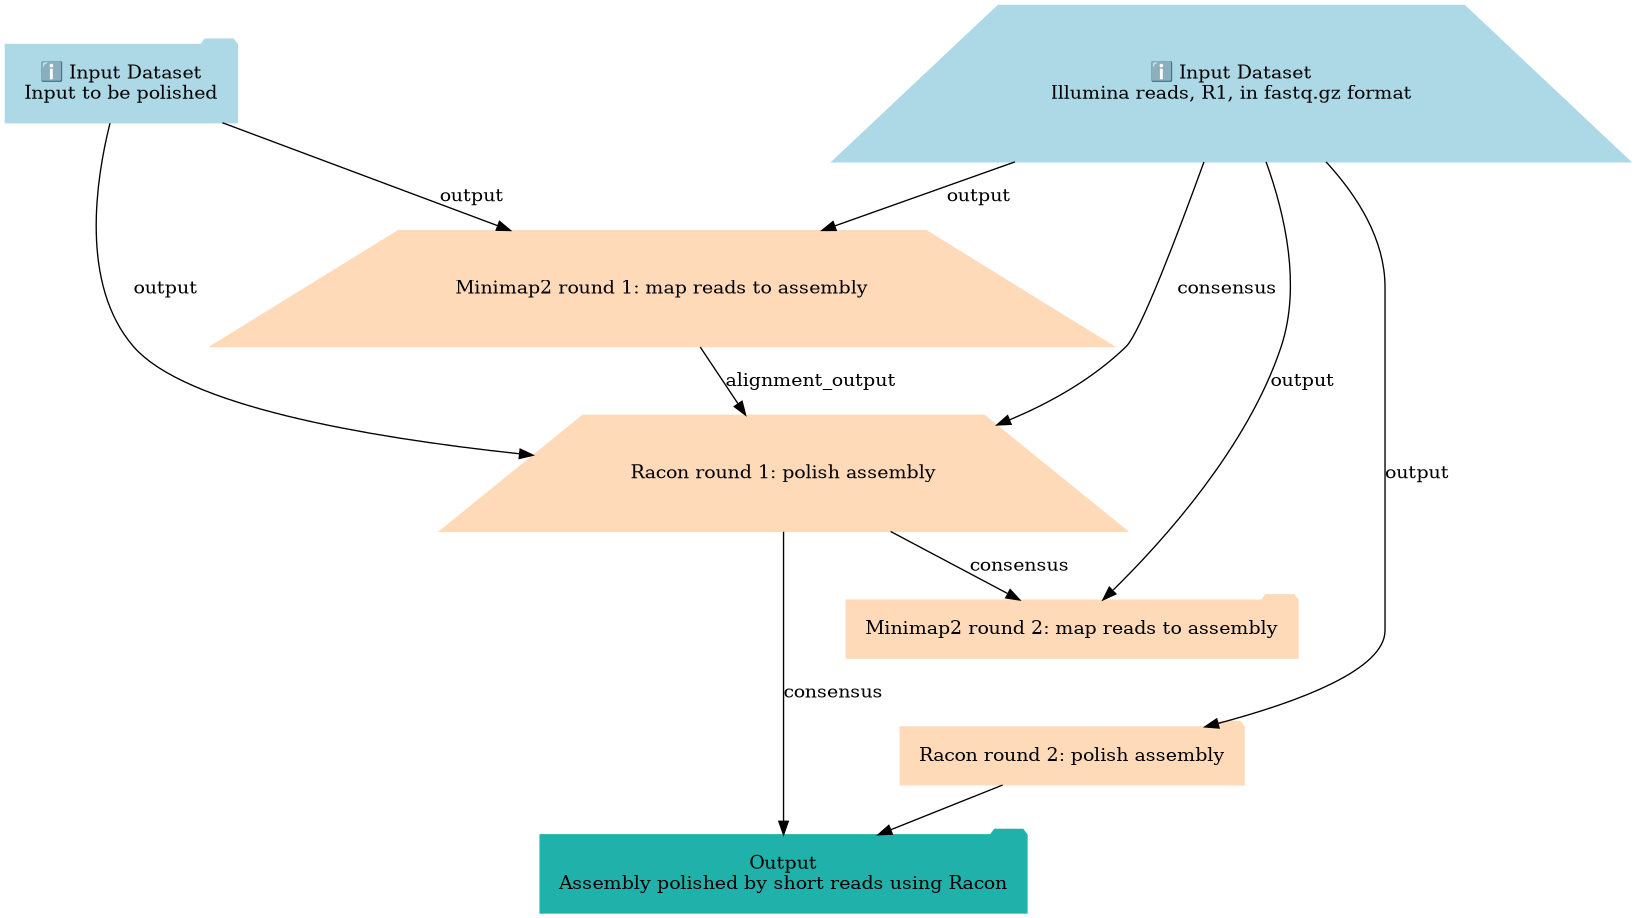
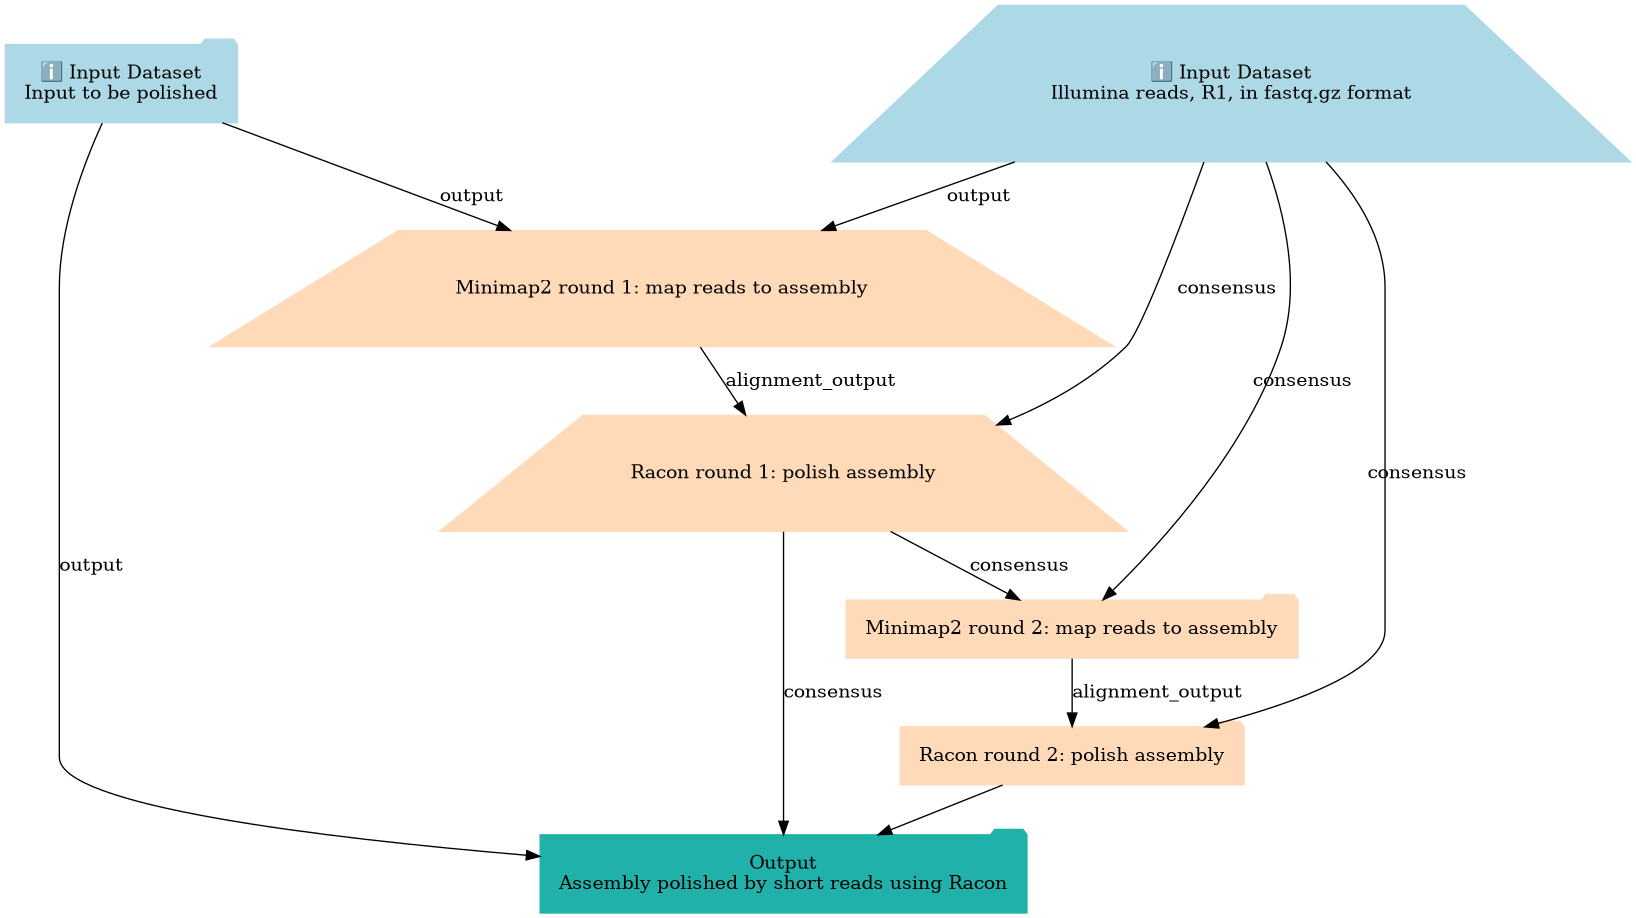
  digraph {
    fontname="DejaVu Serif"
    node [color=peachpuff fontname="DejaVu Serif" margin="0.2,0.2" shape=folder style=filled]
    edge [fontname="DejaVu Serif"]
    n1 [color=lightblue label="ℹ️ Input Dataset\nInput to be polished"]
    n2 [label="Minimap2 round 1: map reads to assembly" shape=trapezium]
    n3 [label="Racon round 1: polish assembly" shape=trapezium]
    n4 [label="Minimap2 round 2: map reads to assembly"]
    n5 [color=lightseagreen label="Output\nAssembly polished by short reads using Racon"]
    n6 [color=lightblue label="ℹ️ Input Dataset\nIllumina reads, R1, in fastq.gz format" shape=trapezium]
    n7 [label="Racon round 2: polish assembly"]
    n1 -> n2 [label=output]
-   n1 -> n3 [label=output]
+   n1 -> n5 [label=output]
    n2 -> n3 [label=alignment_output]
    n3 -> n4 [label=consensus]
    n3 -> n5 [label=consensus]
+   n4 -> n7 [label=alignment_output]
    n6 -> n2 [label=output]
    n6 -> n3 [label=consensus]
-   n6 -> n4 [label=output]
-   n6 -> n7 [label=output]
+   n6 -> n4 [label=consensus]
+   n6 -> n7 [label=consensus]
    n7 -> n5
  }
